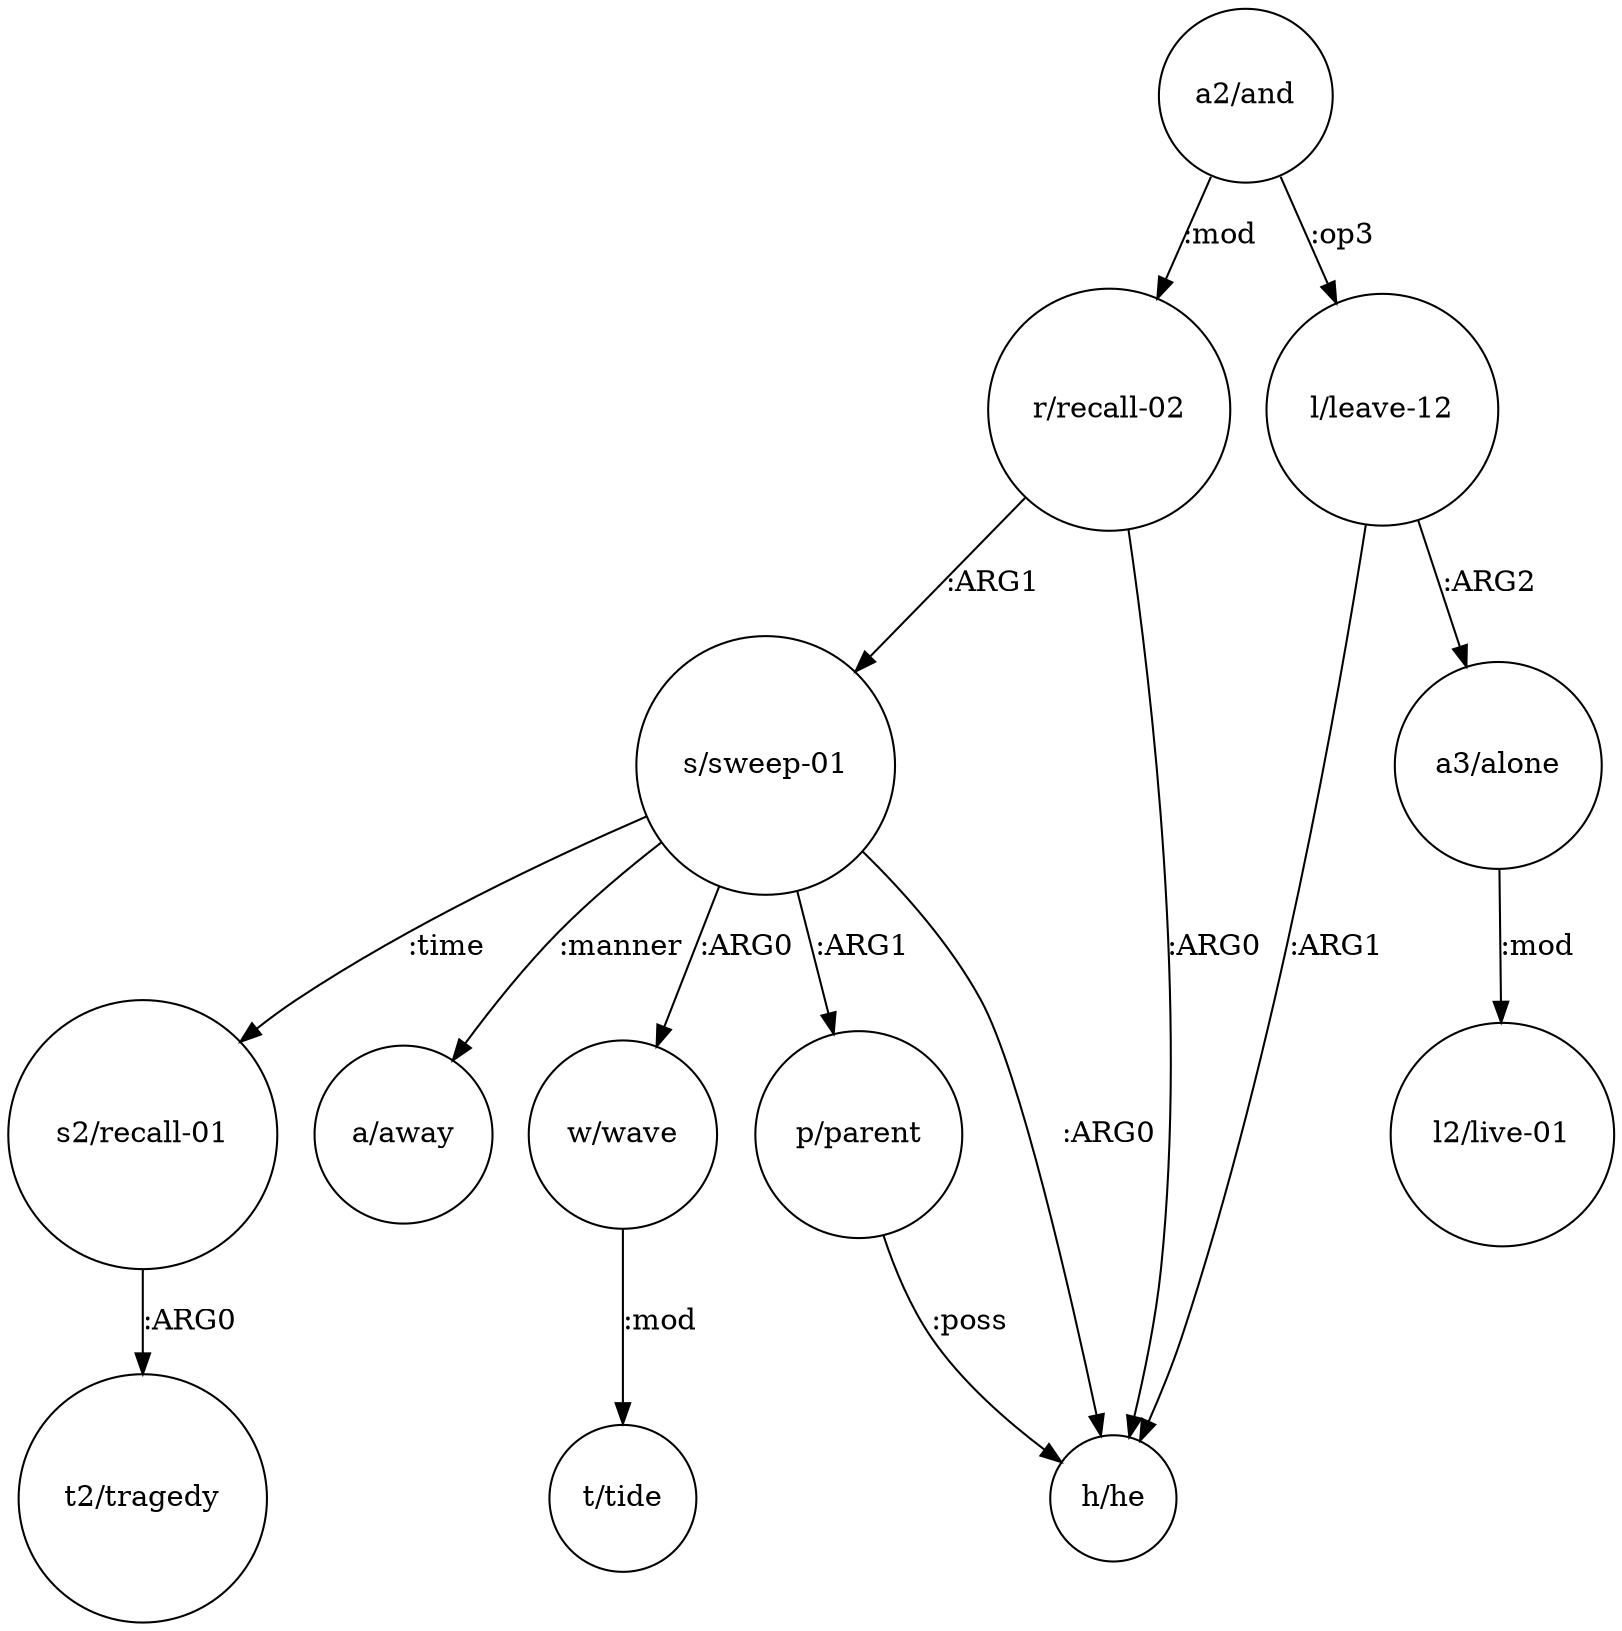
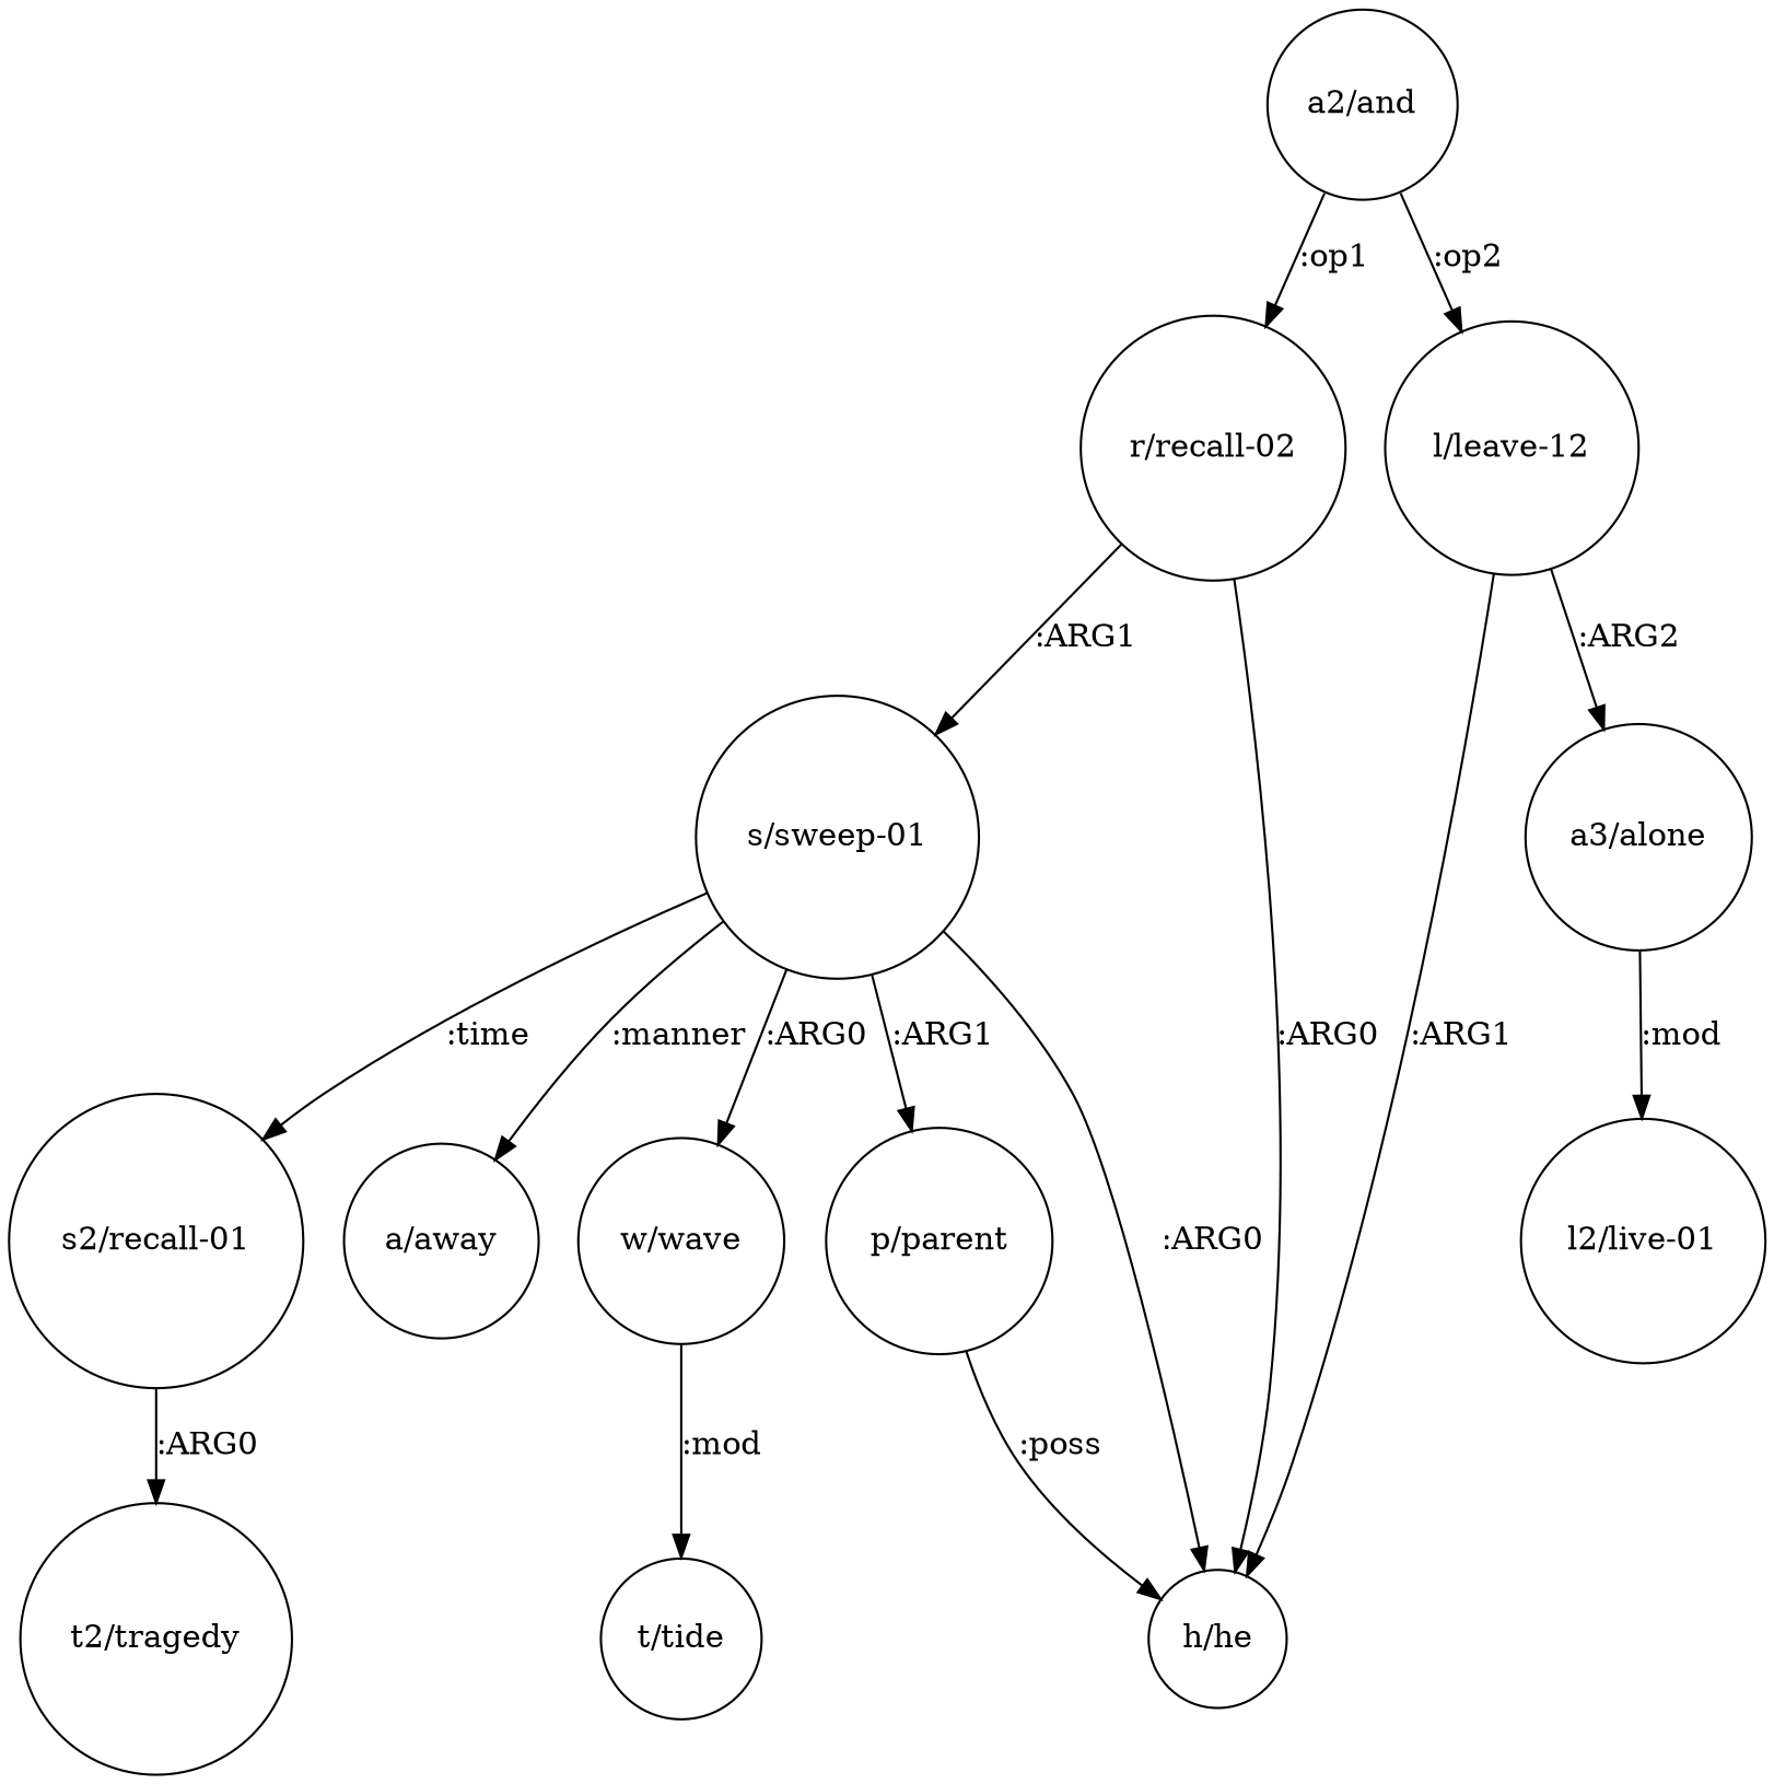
  digraph {
    rankdir=TB
    node [shape=circle]
    n1 [label="a2/and"]
    n2 [label="r/recall-02"]
    n3 [label="l/leave-12"]
    n4 [label="h/he"]
    n5 [label="s/sweep-01"]
    n6 [label="a3/alone"]
    n7 [label="w/wave"]
    n8 [label="p/parent"]
    n9 [label="a/away"]
    n10 [label="s2/recall-01"]
    n11 [label="t/tide"]
    n12 [label="t2/tragedy"]
    n13 [label="l2/live-01"]
-   n1 -> n2 [label=":mod"]
-   n1 -> n3 [label=":op3"]
+   n1 -> n2 [label=":op1"]
+   n1 -> n3 [label=":op2"]
    n2 -> n4 [label=":ARG0"]
    n2 -> n5 [label=":ARG1"]
    n3 -> n4 [label=":ARG1"]
    n3 -> n6 [label=":ARG2"]
    n5 -> n4 [label=":ARG0"]
    n5 -> n7 [label=":ARG0"]
    n5 -> n8 [label=":ARG1"]
    n5 -> n9 [label=":manner"]
    n5 -> n10 [label=":time"]
    n6 -> n13 [label=":mod"]
    n7 -> n11 [label=":mod"]
    n8 -> n4 [label=":poss"]
    n10 -> n12 [label=":ARG0"]
  }
